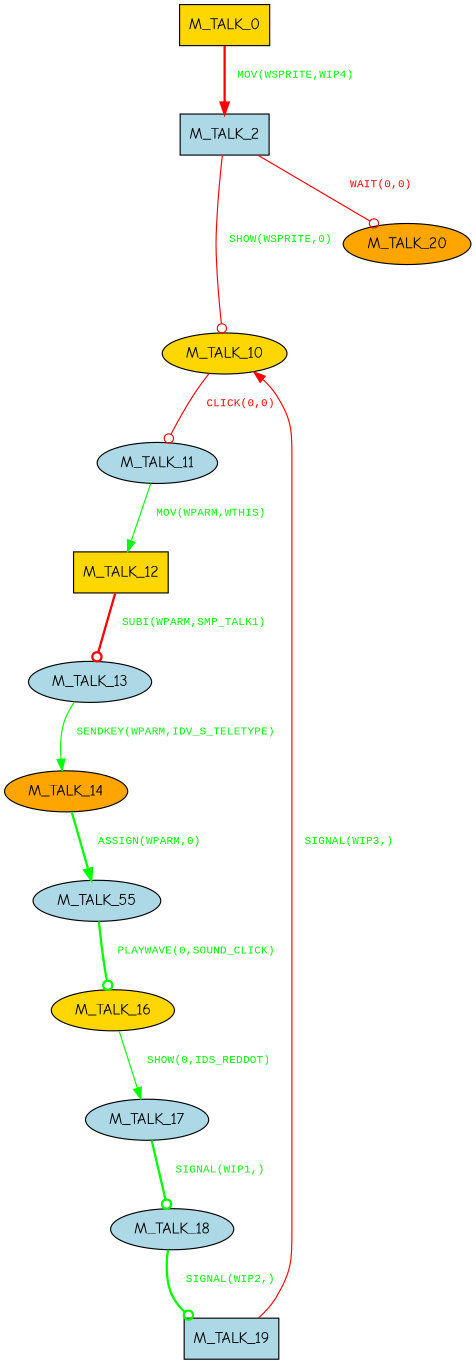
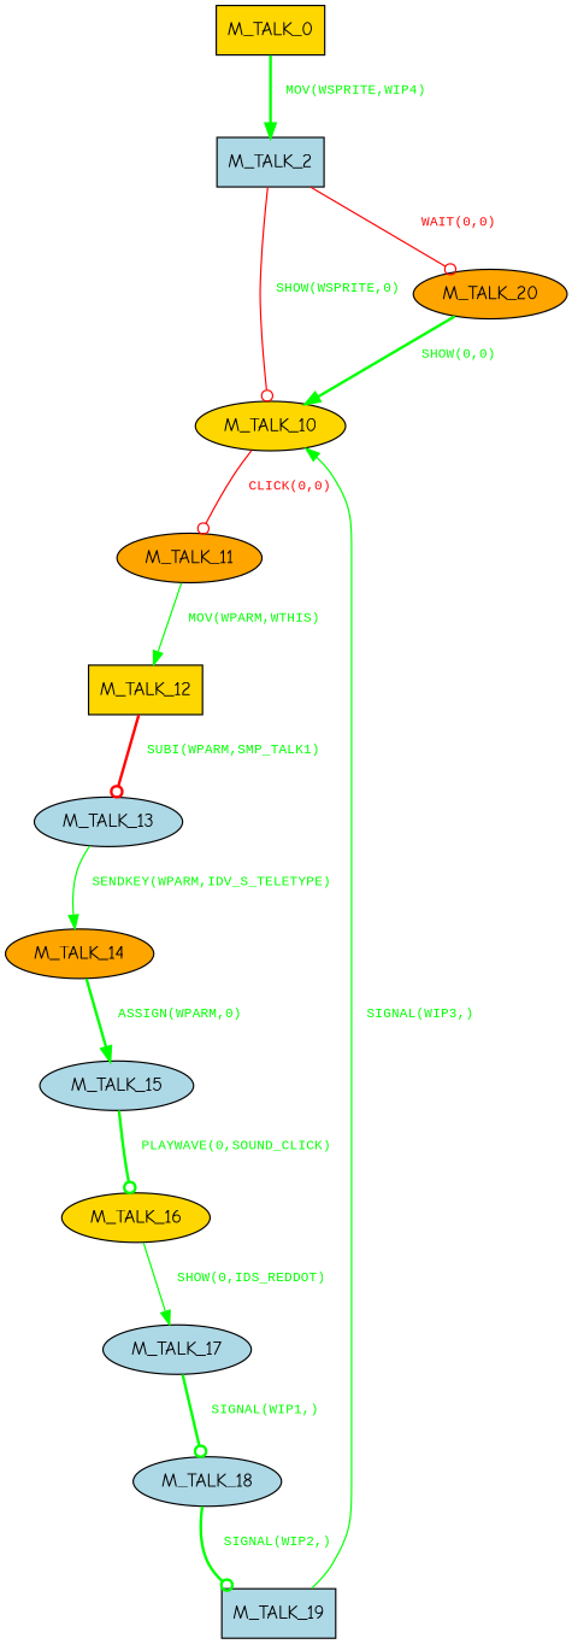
  digraph {
    fontname="Comic Neue"
    node [fillcolor=lightblue fontname="Comic Neue" shape=ellipse style=filled]
    edge [arrowhead=normal color=green fontcolor=green fontname="Comic Neue" style=bold]
    M_TALK_0 [fillcolor=gold shape=box]
    M_TALK_2 [shape=box]
    M_TALK_10 [fillcolor=gold]
    M_TALK_20 [fillcolor=orange]
-   M_TALK_11
+   M_TALK_11 [fillcolor=orange]
    M_TALK_12 [fillcolor=gold shape=box]
    M_TALK_13
    M_TALK_14 [fillcolor=orange]
-   M_TALK_15 [label=M_TALK_55]
+   M_TALK_15
    M_TALK_16 [fillcolor=gold]
    M_TALK_17
    M_TALK_18
    M_TALK_19 [shape=box]
-   M_TALK_0 -> M_TALK_2 [color=red label=< <font face="Courier New" point-size="10"> MOV(WSPRITE,WIP4)<br/> </font>>]
+   M_TALK_0 -> M_TALK_2 [label=< <font face="Courier New" point-size="10"> MOV(WSPRITE,WIP4)<br/> </font>>]
    M_TALK_2 -> M_TALK_10 [arrowhead=odot color=red label=< <font face="Courier New" point-size="10"> SHOW(WSPRITE,0)<br/> </font>> style=solid]
    M_TALK_2 -> M_TALK_20 [arrowhead=odot color=red fontcolor=red label=< <font face="Courier New" point-size="10"> WAIT(0,0)<br/> </font>> style=solid]
    M_TALK_10 -> M_TALK_11 [arrowhead=odot color=red fontcolor=red label=< <font face="Courier New" point-size="10"> CLICK(0,0)<br/> </font>> style=solid]
+   M_TALK_20 -> M_TALK_10 [label=< <font face="Courier New" point-size="10"> SHOW(0,0)<br/> </font>>]
    M_TALK_11 -> M_TALK_12 [label=< <font face="Courier New" point-size="10"> MOV(WPARM,WTHIS)<br/> </font>> style=solid]
    M_TALK_12 -> M_TALK_13 [arrowhead=odot color=red label=< <font face="Courier New" point-size="10"> SUBI(WPARM,SMP_TALK1)<br/> </font>>]
    M_TALK_13 -> M_TALK_14 [label=< <font face="Courier New" point-size="10"> SENDKEY(WPARM,IDV_S_TELETYPE)<br/> </font>> style=solid]
    M_TALK_14 -> M_TALK_15 [label=< <font face="Courier New" point-size="10"> ASSIGN(WPARM,0)<br/> </font>>]
    M_TALK_15 -> M_TALK_16 [arrowhead=odot label=< <font face="Courier New" point-size="10"> PLAYWAVE(0,SOUND_CLICK)<br/> </font>>]
    M_TALK_16 -> M_TALK_17 [label=< <font face="Courier New" point-size="10"> SHOW(0,IDS_REDDOT)<br/> </font>> style=solid]
    M_TALK_17 -> M_TALK_18 [arrowhead=odot label=< <font face="Courier New" point-size="10"> SIGNAL(WIP1,)<br/> </font>>]
    M_TALK_18 -> M_TALK_19 [arrowhead=odot label=< <font face="Courier New" point-size="10"> SIGNAL(WIP2,)<br/> </font>>]
-   M_TALK_19 -> M_TALK_10 [color=red label=< <font face="Courier New" point-size="10"> SIGNAL(WIP3,)<br/> </font>> style=solid]
+   M_TALK_19 -> M_TALK_10 [label=< <font face="Courier New" point-size="10"> SIGNAL(WIP3,)<br/> </font>> style=solid]
  }
